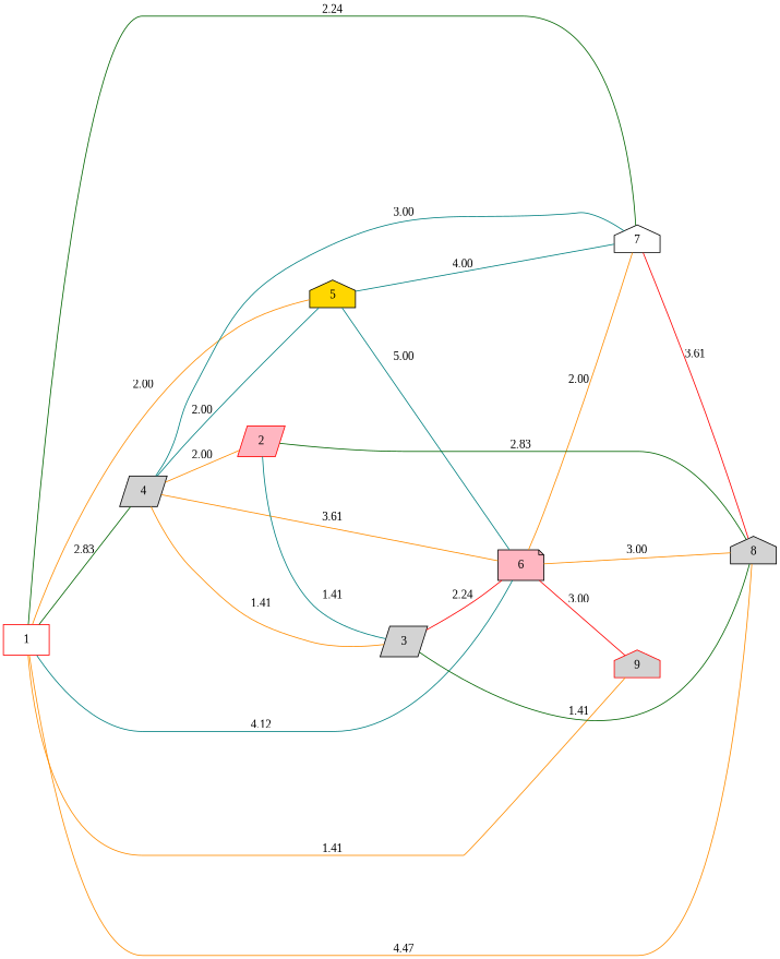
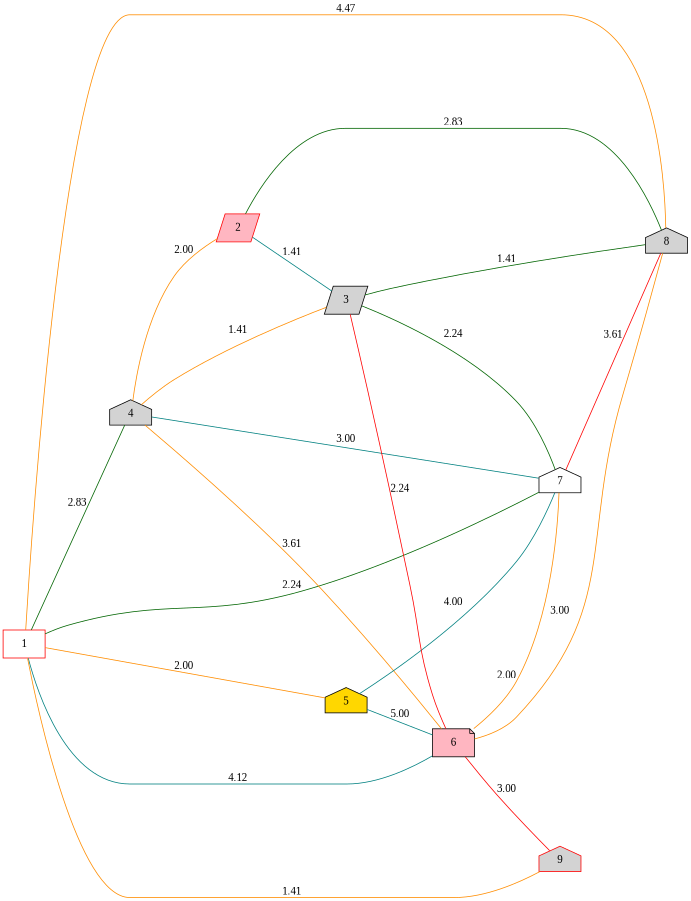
  graph {
    fontname="Liberation Serif"
    nodesep=0.8
    rankdir=LR
    ranksep=0.8
    node [fillcolor=lightgrey fontname="Liberation Serif" shape=house style=filled]
    edge [color=darkorange fontname="Liberation Serif"]
    1 [color=red fillcolor=white shape=box]
-   4 [shape=parallelogram]
+   4
    5 [fillcolor=gold]
    6 [fillcolor=lightpink shape=note]
    7 [fillcolor=white]
    8
    9 [color=red]
    2 [color=red fillcolor=lightpink shape=parallelogram]
    3 [shape=parallelogram]
    1 -- 4 [color=darkgreen label=2.83]
    1 -- 5 [label=2.00]
    1 -- 6 [color=teal label=4.12]
    1 -- 7 [color=darkgreen label=2.24]
    1 -- 8 [label=4.47]
    1 -- 9 [label=1.41]
-   4 -- 5 [color=teal label=2.00]
    4 -- 6 [label=3.61]
    4 -- 7 [color=teal label=3.00]
    4 -- 2 [label=2.00]
    5 -- 6 [color=teal label=5.00]
    5 -- 7 [color=teal label=4.00]
    6 -- 7 [label=2.00]
    6 -- 8 [label=3.00]
    6 -- 9 [color=red label=3.00]
    7 -- 8 [color=red label=3.61]
    2 -- 8 [color=darkgreen label=2.83]
    2 -- 3 [color=teal label=1.41]
    3 -- 4 [label=1.41]
    3 -- 6 [color=red label=2.24]
+   3 -- 7 [color=darkgreen label=2.24]
    3 -- 8 [color=darkgreen label=1.41]
  }
